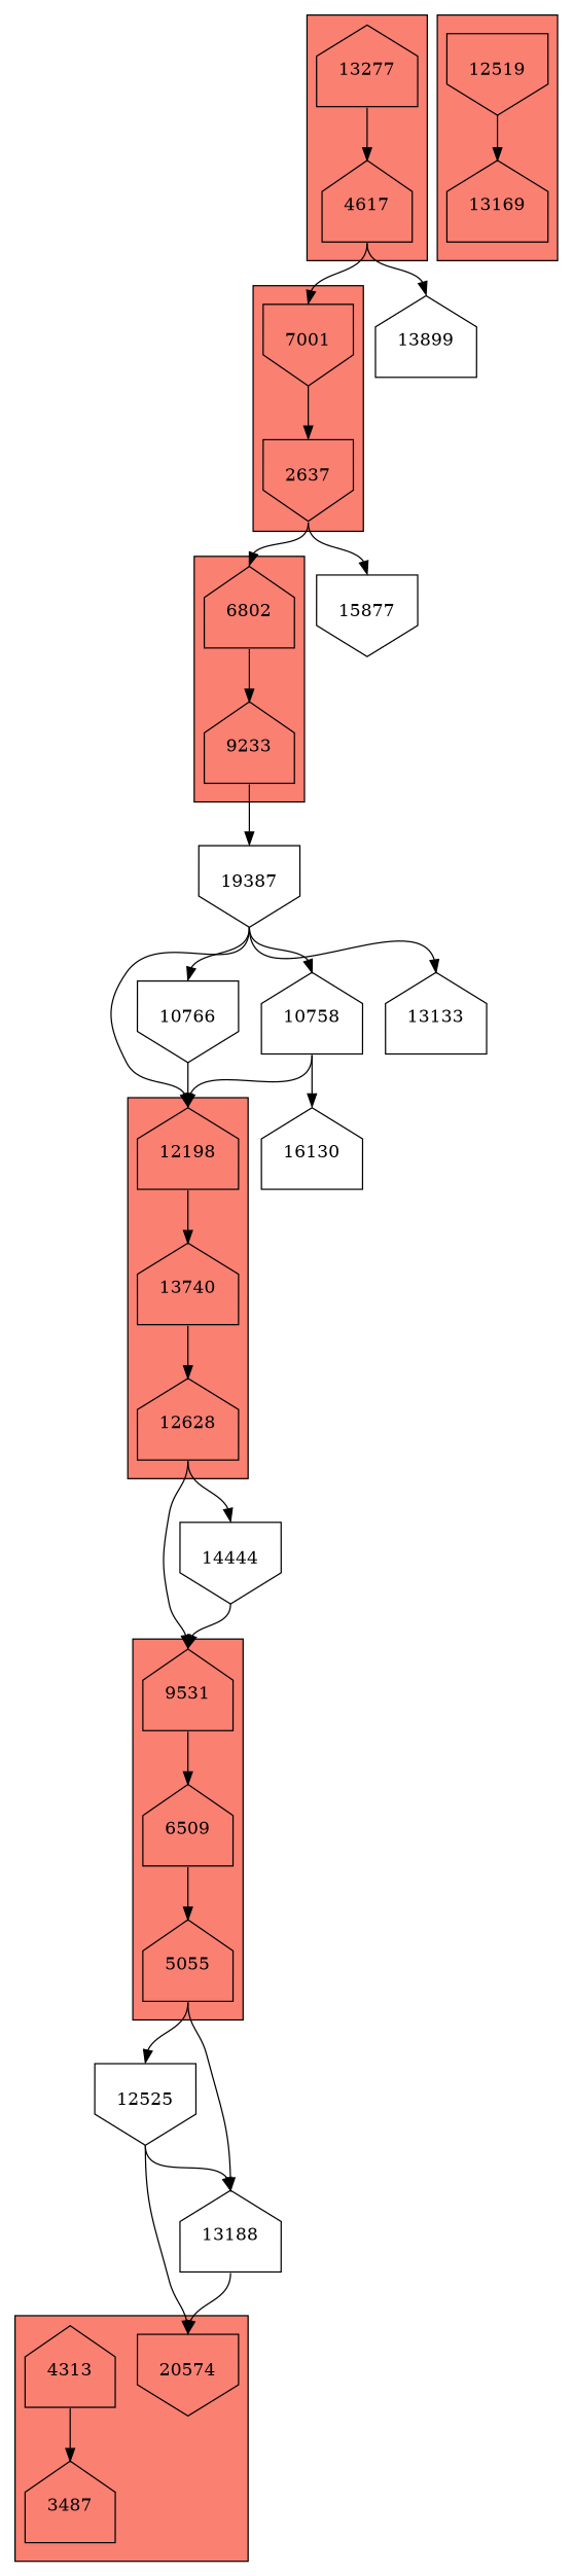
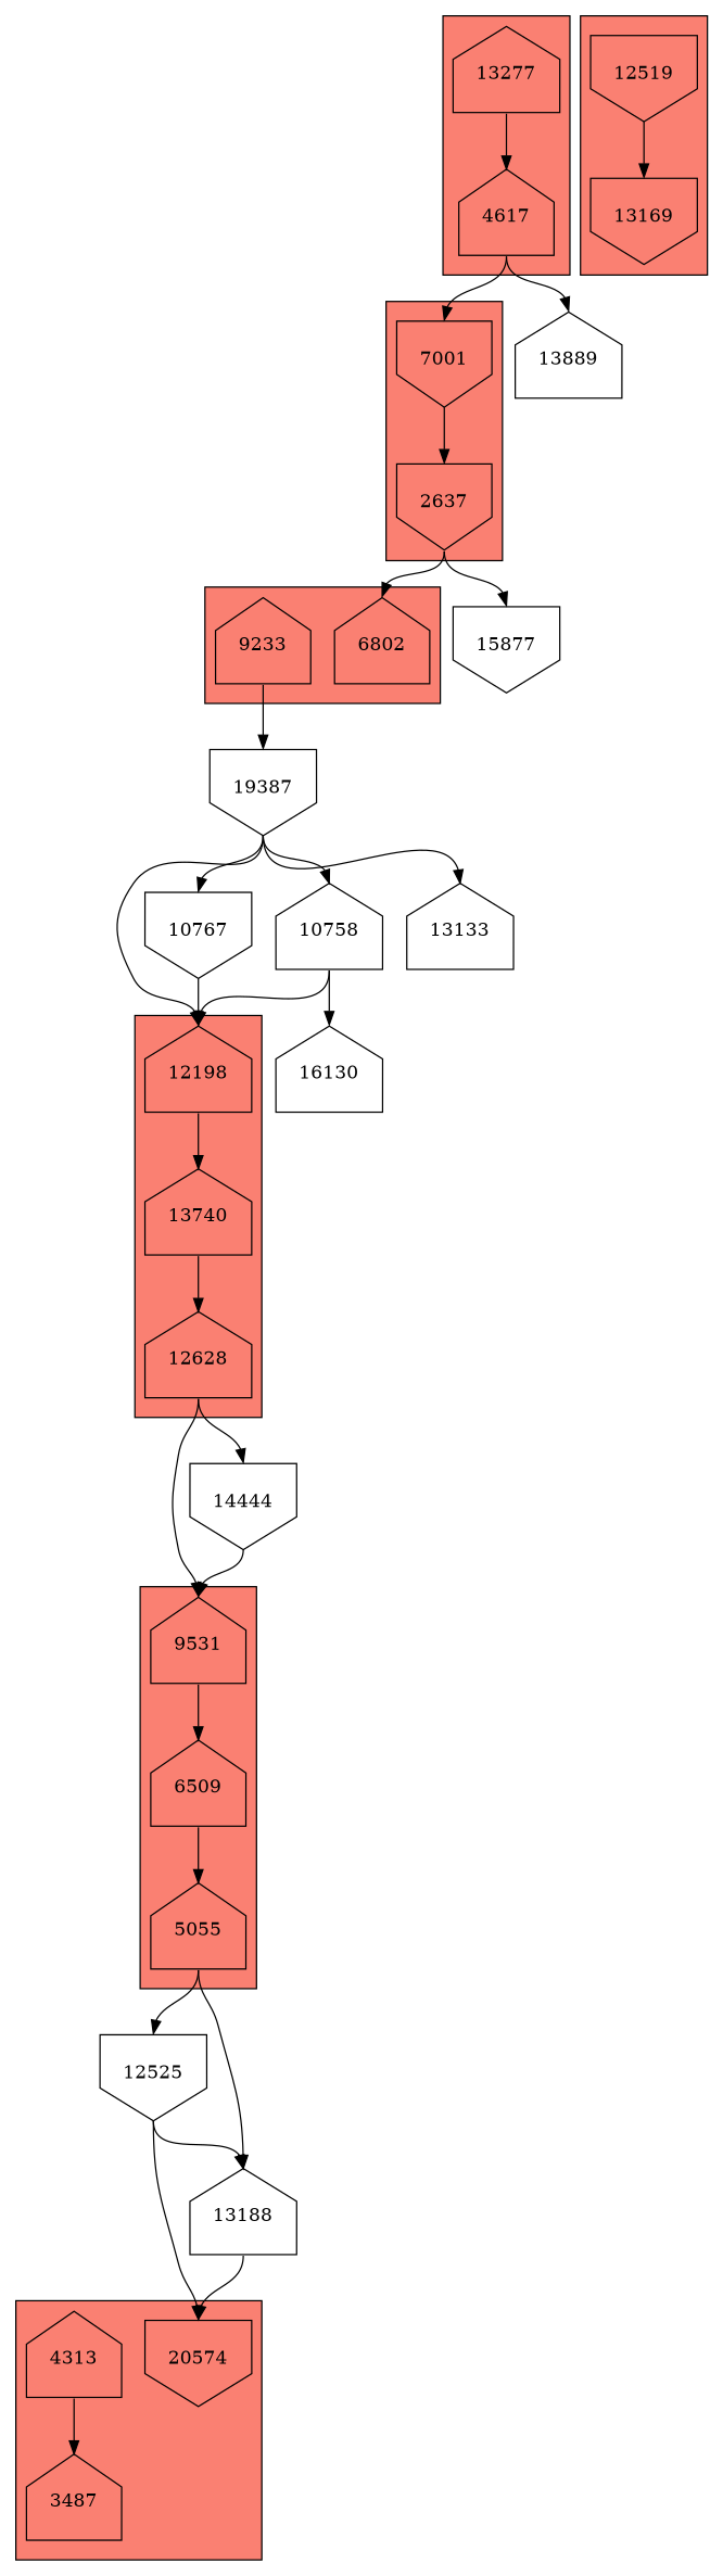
  digraph {
    node [shape=house]
    edge [headport=n tailport=s]
    9531 [height=1 width=1]
    6509 [height=1 width=1]
    5055 [height=1 width=1]
    12519 [height=1 shape=invhouse width=1]
-   13169 [height=1 width=1]
+   13169 [height=1 shape=invhouse width=1]
    20574 [height=1 shape=invhouse width=1]
    4313 [height=1 width=1]
    3487 [height=1 width=1]
    12198 [height=1 width=1]
    13740 [height=1 width=1]
    12628 [height=1 width=1]
    6802 [height=1 width=1]
    9233 [height=1 width=1]
    7001 [height=1 shape=invhouse width=1]
    n15 [height=1 label=2637 shape=invhouse width=1]
    13277 [height=1 width=1]
    4617 [height=1 width=1]
    12525 [height=1 shape=invhouse width=1]
    13188 [height=1 width=1]
    14444 [height=1 shape=invhouse width=1]
    19387 [height=1 shape=invhouse width=1]
    15877 [height=1 shape=invhouse width=1]
-   13899 [height=1 width=1]
+   13899 [height=1 width=1 label=13889]
    10758 [height=1 width=1]
-   10767 [height=1 shape=invhouse width=1 label=10766]
+   10767 [height=1 shape=invhouse width=1]
    13133 [height=1 width=1]
    16130 [height=1 width=1]
    subgraph cluster_1 {
      fillcolor=salmon
      style=filled
      9531
      6509
      5055
    }
    subgraph cluster_2 {
      fillcolor=salmon
      style=filled
      12519
      13169
    }
    subgraph cluster_3 {
      fillcolor=salmon
      style=filled
      20574
      4313
      3487
    }
    subgraph cluster_4 {
      fillcolor=salmon
      style=filled
      12198
      13740
      12628
    }
    subgraph cluster_5 {
      fillcolor=salmon
      style=filled
      6802
      9233
    }
    subgraph cluster_6 {
      fillcolor=salmon
      style=filled
      7001
      n15
    }
    subgraph cluster_7 {
      fillcolor=salmon
      style=filled
      13277
      4617
    }
    9531 -> 6509
    6509 -> 5055
    5055 -> 12525
    5055 -> 13188
    12519 -> 13169
    4313 -> 3487
    12198 -> 13740
    13740 -> 12628
    12628 -> 9531
    12628 -> 14444
-   6802 -> 9233
    9233 -> 19387
    7001 -> n15
    n15 -> 6802
    n15 -> 15877
    13277 -> 4617
    4617 -> 7001
    4617 -> 13899
    12525 -> 20574
    12525 -> 13188
    13188 -> 20574
    14444 -> 9531
    19387 -> 12198
    19387 -> 10758
    19387 -> 10767
    19387 -> 13133
    10758 -> 12198
    10758 -> 16130
    10767 -> 12198
  }
